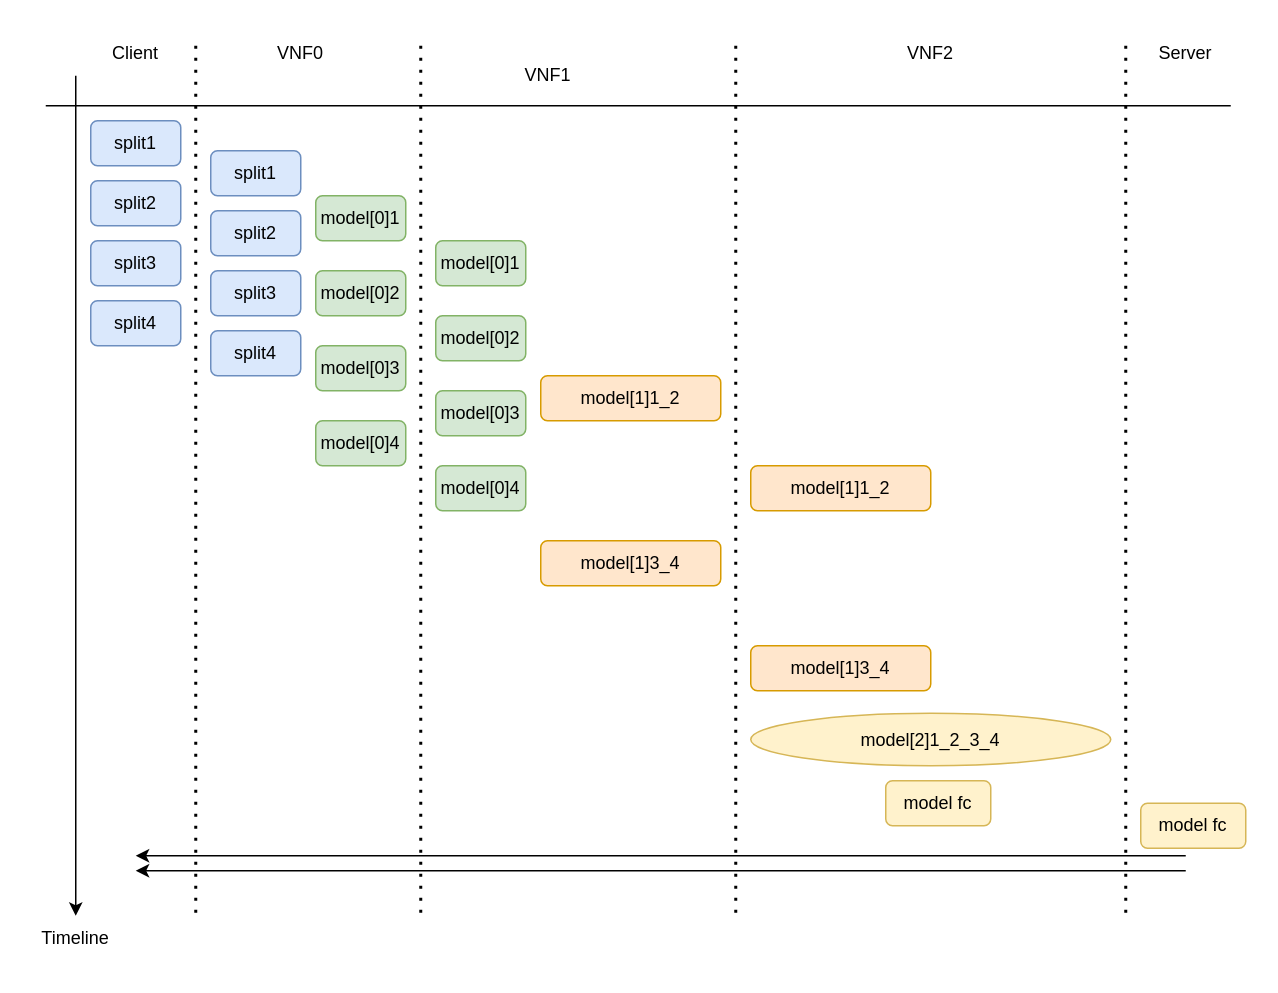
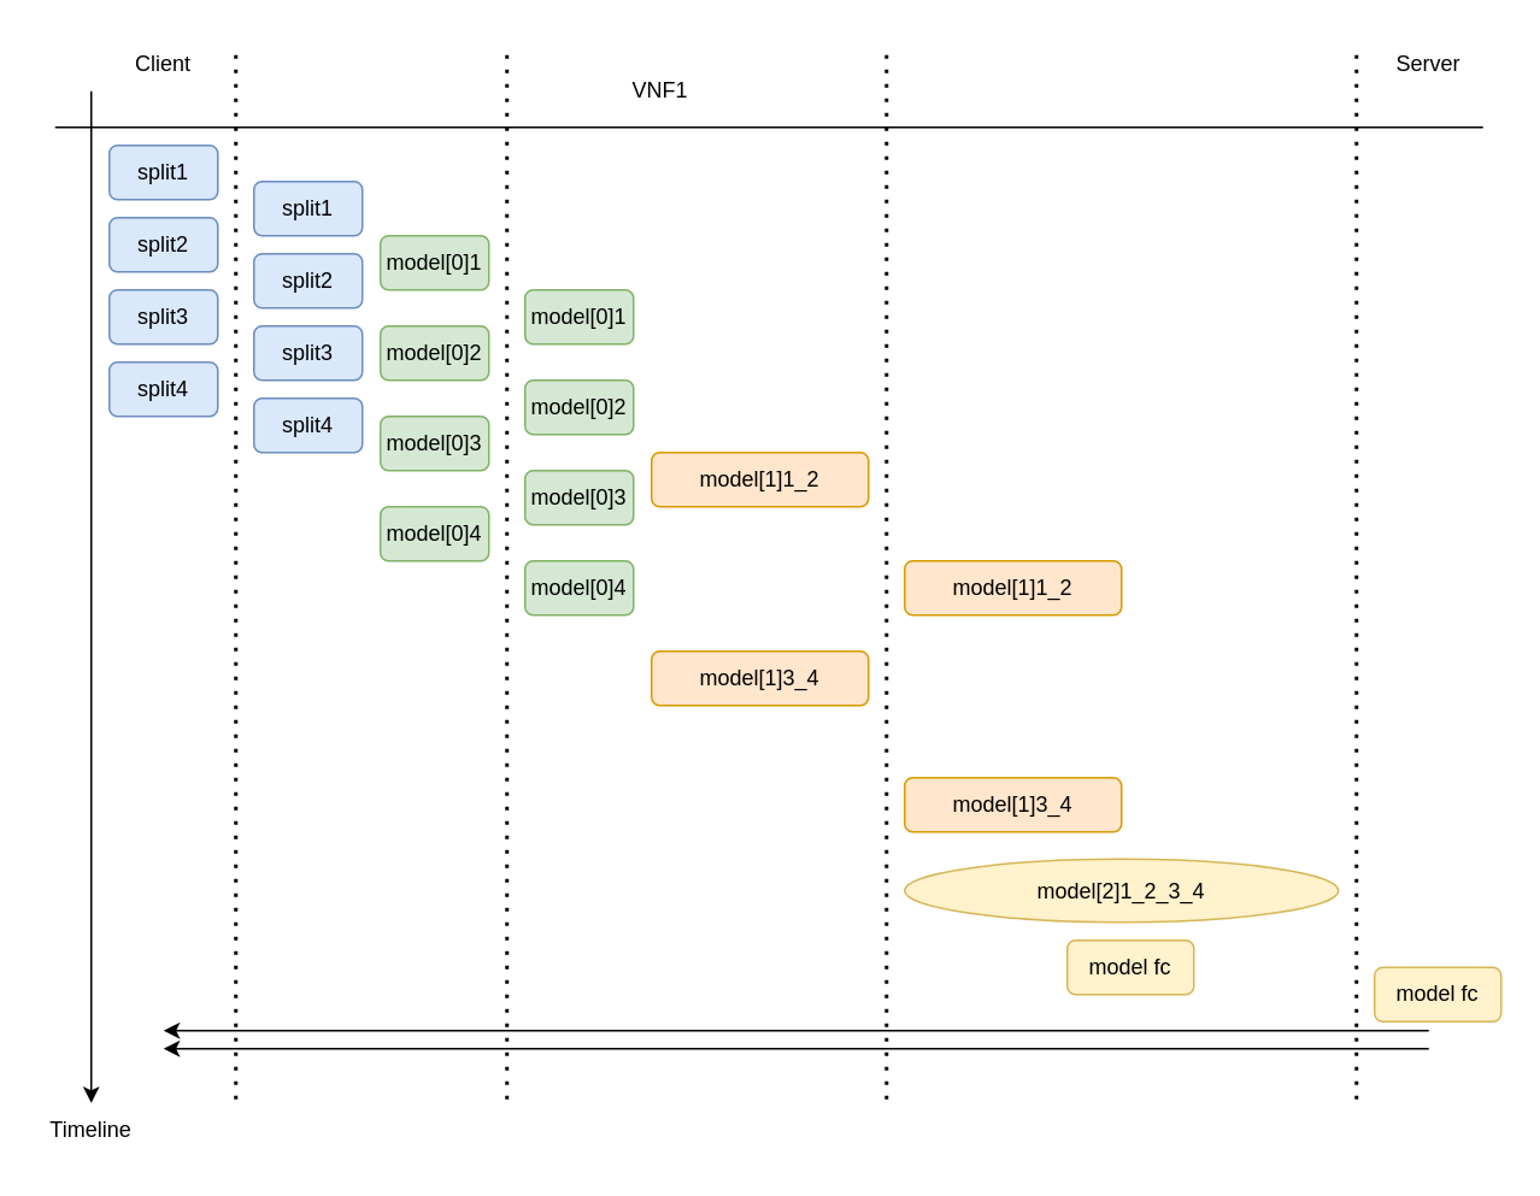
  <mxCell id="0" />
  <mxCell id="1" parent="0" />
  <mxCell id="2" value="Client" style="text;html=1;strokeColor=none;fillColor=none;align=center;verticalAlign=middle;whiteSpace=wrap;rounded=0;" vertex="1" parent="1"><mxGeometry x="60" y="20" width="60" height="30" as="geometry" /></mxCell>
- <mxCell id="3" value="VNF0" style="text;html=1;strokeColor=none;fillColor=none;align=center;verticalAlign=middle;whiteSpace=wrap;rounded=0;" vertex="1" parent="1"><mxGeometry x="170" y="20" width="60" height="30" as="geometry" /></mxCell>
  <mxCell id="4" value="VNF1" style="text;html=1;strokeColor=none;fillColor=none;align=center;verticalAlign=middle;whiteSpace=wrap;rounded=0;" vertex="1" parent="1"><mxGeometry x="335" y="35" width="60" height="30" as="geometry" /></mxCell>
- <mxCell id="5" value="VNF2" style="text;html=1;strokeColor=none;fillColor=none;align=center;verticalAlign=middle;whiteSpace=wrap;rounded=0;" vertex="1" parent="1"><mxGeometry x="590" y="20" width="60" height="30" as="geometry" /></mxCell>
  <mxCell id="6" value="Server" style="text;html=1;strokeColor=none;fillColor=none;align=center;verticalAlign=middle;whiteSpace=wrap;rounded=0;" vertex="1" parent="1"><mxGeometry x="760" y="20" width="60" height="30" as="geometry" /></mxCell>
  <mxCell id="7" value="" style="endArrow=classic;html=1;rounded=0;" edge="1" parent="1"><mxGeometry width="50" height="50" relative="1" as="geometry"><mxPoint x="50" y="50" as="sourcePoint" /><mxPoint x="50" y="610" as="targetPoint" /></mxGeometry></mxCell>
  <mxCell id="8" value="Timeline" style="text;html=1;strokeColor=none;fillColor=none;align=center;verticalAlign=middle;whiteSpace=wrap;rounded=0;" vertex="1" parent="1"><mxGeometry x="20" y="610" width="60" height="30" as="geometry" /></mxCell>
  <mxCell id="9" value="" style="endArrow=none;html=1;rounded=0;" edge="1" parent="1"><mxGeometry width="50" height="50" relative="1" as="geometry"><mxPoint x="30" y="70" as="sourcePoint" /><mxPoint x="820" y="70" as="targetPoint" /></mxGeometry></mxCell>
  <mxCell id="10" value="" style="endArrow=none;dashed=1;html=1;dashPattern=1 3;strokeWidth=2;rounded=0;" edge="1" parent="1"><mxGeometry width="50" height="50" relative="1" as="geometry"><mxPoint x="130" y="30" as="sourcePoint" /><mxPoint x="130" y="610" as="targetPoint" /></mxGeometry></mxCell>
  <mxCell id="11" value="" style="endArrow=none;dashed=1;html=1;dashPattern=1 3;strokeWidth=2;rounded=0;" edge="1" parent="1"><mxGeometry width="50" height="50" relative="1" as="geometry"><mxPoint x="280" y="30" as="sourcePoint" /><mxPoint x="280" y="610" as="targetPoint" /></mxGeometry></mxCell>
  <mxCell id="12" value="" style="endArrow=none;dashed=1;html=1;dashPattern=1 3;strokeWidth=2;rounded=0;" edge="1" parent="1"><mxGeometry width="50" height="50" relative="1" as="geometry"><mxPoint x="490" y="30" as="sourcePoint" /><mxPoint x="490" y="610" as="targetPoint" /></mxGeometry></mxCell>
  <mxCell id="13" value="" style="endArrow=none;dashed=1;html=1;dashPattern=1 3;strokeWidth=2;rounded=0;" edge="1" parent="1"><mxGeometry width="50" height="50" relative="1" as="geometry"><mxPoint x="750" y="30" as="sourcePoint" /><mxPoint x="750" y="610" as="targetPoint" /></mxGeometry></mxCell>
  <mxCell id="14" value="split1" style="rounded=1;whiteSpace=wrap;html=1;fillColor=#dae8fc;strokeColor=#6c8ebf;" vertex="1" parent="1"><mxGeometry x="60" y="80" width="60" height="30" as="geometry" /></mxCell>
  <mxCell id="15" value="split2" style="rounded=1;whiteSpace=wrap;html=1;fillColor=#dae8fc;strokeColor=#6c8ebf;" vertex="1" parent="1"><mxGeometry x="60" y="120" width="60" height="30" as="geometry" /></mxCell>
  <mxCell id="16" value="split3" style="rounded=1;whiteSpace=wrap;html=1;fillColor=#dae8fc;strokeColor=#6c8ebf;" vertex="1" parent="1"><mxGeometry x="60" y="160" width="60" height="30" as="geometry" /></mxCell>
  <mxCell id="17" value="split4" style="rounded=1;whiteSpace=wrap;html=1;fillColor=#dae8fc;strokeColor=#6c8ebf;" vertex="1" parent="1"><mxGeometry x="60" y="200" width="60" height="30" as="geometry" /></mxCell>
  <mxCell id="18" value="split1" style="rounded=1;whiteSpace=wrap;html=1;fillColor=#dae8fc;strokeColor=#6c8ebf;" vertex="1" parent="1"><mxGeometry x="140" y="100" width="60" height="30" as="geometry" /></mxCell>
  <mxCell id="19" value="split2" style="rounded=1;whiteSpace=wrap;html=1;fillColor=#dae8fc;strokeColor=#6c8ebf;" vertex="1" parent="1"><mxGeometry x="140" y="140" width="60" height="30" as="geometry" /></mxCell>
  <mxCell id="20" value="split3" style="rounded=1;whiteSpace=wrap;html=1;fillColor=#dae8fc;strokeColor=#6c8ebf;" vertex="1" parent="1"><mxGeometry x="140" y="180" width="60" height="30" as="geometry" /></mxCell>
  <mxCell id="21" value="split4" style="rounded=1;whiteSpace=wrap;html=1;fillColor=#dae8fc;strokeColor=#6c8ebf;" vertex="1" parent="1"><mxGeometry x="140" y="220" width="60" height="30" as="geometry" /></mxCell>
  <mxCell id="22" value="model[0]2" style="rounded=1;whiteSpace=wrap;html=1;fillColor=#d5e8d4;strokeColor=#82b366;" vertex="1" parent="1"><mxGeometry x="210" y="180" width="60" height="30" as="geometry" /></mxCell>
  <mxCell id="23" value="model[0]3" style="rounded=1;whiteSpace=wrap;html=1;fillColor=#d5e8d4;strokeColor=#82b366;" vertex="1" parent="1"><mxGeometry x="210" y="230" width="60" height="30" as="geometry" /></mxCell>
  <mxCell id="24" value="model[0]4" style="rounded=1;whiteSpace=wrap;html=1;fillColor=#d5e8d4;strokeColor=#82b366;" vertex="1" parent="1"><mxGeometry x="210" y="280" width="60" height="30" as="geometry" /></mxCell>
  <mxCell id="25" value="model[0]1" style="rounded=1;whiteSpace=wrap;html=1;fillColor=#d5e8d4;strokeColor=#82b366;" vertex="1" parent="1"><mxGeometry x="210" y="130" width="60" height="30" as="geometry" /></mxCell>
  <mxCell id="26" value="model[0]1" style="rounded=1;whiteSpace=wrap;html=1;fillColor=#d5e8d4;strokeColor=#82b366;" vertex="1" parent="1"><mxGeometry x="290" y="160" width="60" height="30" as="geometry" /></mxCell>
  <mxCell id="27" value="model[0]2" style="rounded=1;whiteSpace=wrap;html=1;fillColor=#d5e8d4;strokeColor=#82b366;" vertex="1" parent="1"><mxGeometry x="290" y="210" width="60" height="30" as="geometry" /></mxCell>
  <mxCell id="28" value="model[0]3" style="rounded=1;whiteSpace=wrap;html=1;fillColor=#d5e8d4;strokeColor=#82b366;" vertex="1" parent="1"><mxGeometry x="290" y="260" width="60" height="30" as="geometry" /></mxCell>
  <mxCell id="29" value="model[0]4" style="rounded=1;whiteSpace=wrap;html=1;fillColor=#d5e8d4;strokeColor=#82b366;" vertex="1" parent="1"><mxGeometry x="290" y="310" width="60" height="30" as="geometry" /></mxCell>
  <mxCell id="30" value="model[1]1_2" style="rounded=1;whiteSpace=wrap;html=1;fillColor=#ffe6cc;strokeColor=#d79b00;" vertex="1" parent="1"><mxGeometry x="360" y="250" width="120" height="30" as="geometry" /></mxCell>
  <mxCell id="31" value="model[1]3_4" style="rounded=1;whiteSpace=wrap;html=1;fillColor=#ffe6cc;strokeColor=#d79b00;" vertex="1" parent="1"><mxGeometry x="360" y="360" width="120" height="30" as="geometry" /></mxCell>
  <mxCell id="32" value="model[1]1_2" style="rounded=1;whiteSpace=wrap;html=1;fillColor=#ffe6cc;strokeColor=#d79b00;" vertex="1" parent="1"><mxGeometry x="500" y="310" width="120" height="30" as="geometry" /></mxCell>
  <mxCell id="33" value="model[1]3_4" style="rounded=1;whiteSpace=wrap;html=1;fillColor=#ffe6cc;strokeColor=#d79b00;" vertex="1" parent="1"><mxGeometry x="500" y="430" width="120" height="30" as="geometry" /></mxCell>
  <mxCell id="34" value="model[2]1_2_3_4" style="ellipse;whiteSpace=wrap;html=1;fillColor=#fff2cc;strokeColor=#d6b656;" vertex="1" parent="1"><mxGeometry x="500" y="475" width="240" height="35" as="geometry" /></mxCell>
  <mxCell id="35" value="model fc" style="rounded=1;whiteSpace=wrap;html=1;fillColor=#fff2cc;strokeColor=#d6b656;" vertex="1" parent="1"><mxGeometry x="590" y="520" width="70" height="30" as="geometry" /></mxCell>
  <mxCell id="36" value="model fc" style="rounded=1;whiteSpace=wrap;html=1;fillColor=#fff2cc;strokeColor=#d6b656;" vertex="1" parent="1"><mxGeometry x="760" y="535" width="70" height="30" as="geometry" /></mxCell>
  <mxCell id="37" value="" style="endArrow=classic;html=1;rounded=0;" edge="1" parent="1"><mxGeometry width="50" height="50" relative="1" as="geometry"><mxPoint x="790" y="570" as="sourcePoint" /><mxPoint x="90" y="570" as="targetPoint" /></mxGeometry></mxCell>
  <mxCell id="38" value="" style="endArrow=classic;html=1;rounded=0;" edge="1" parent="1"><mxGeometry width="50" height="50" relative="1" as="geometry"><mxPoint x="790" y="580" as="sourcePoint" /><mxPoint x="90" y="580" as="targetPoint" /></mxGeometry></mxCell>
